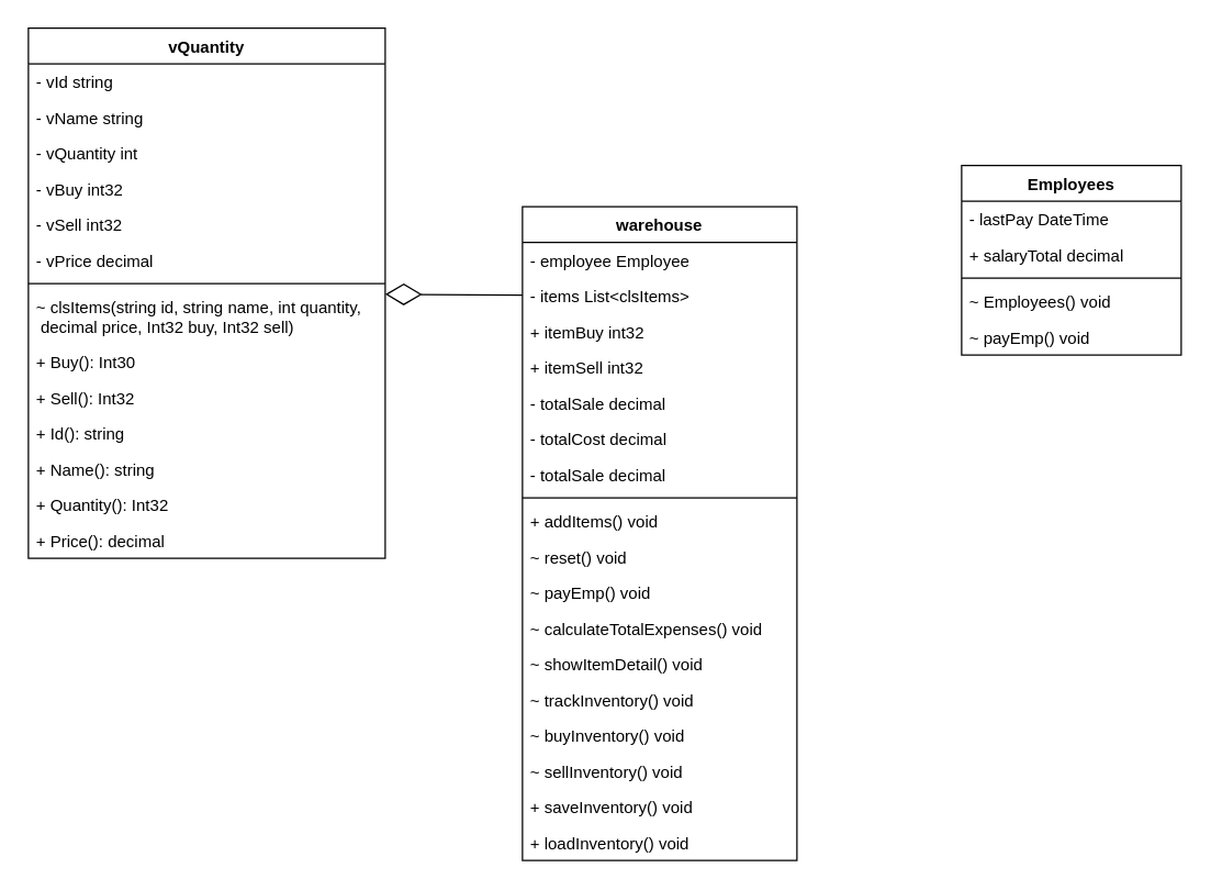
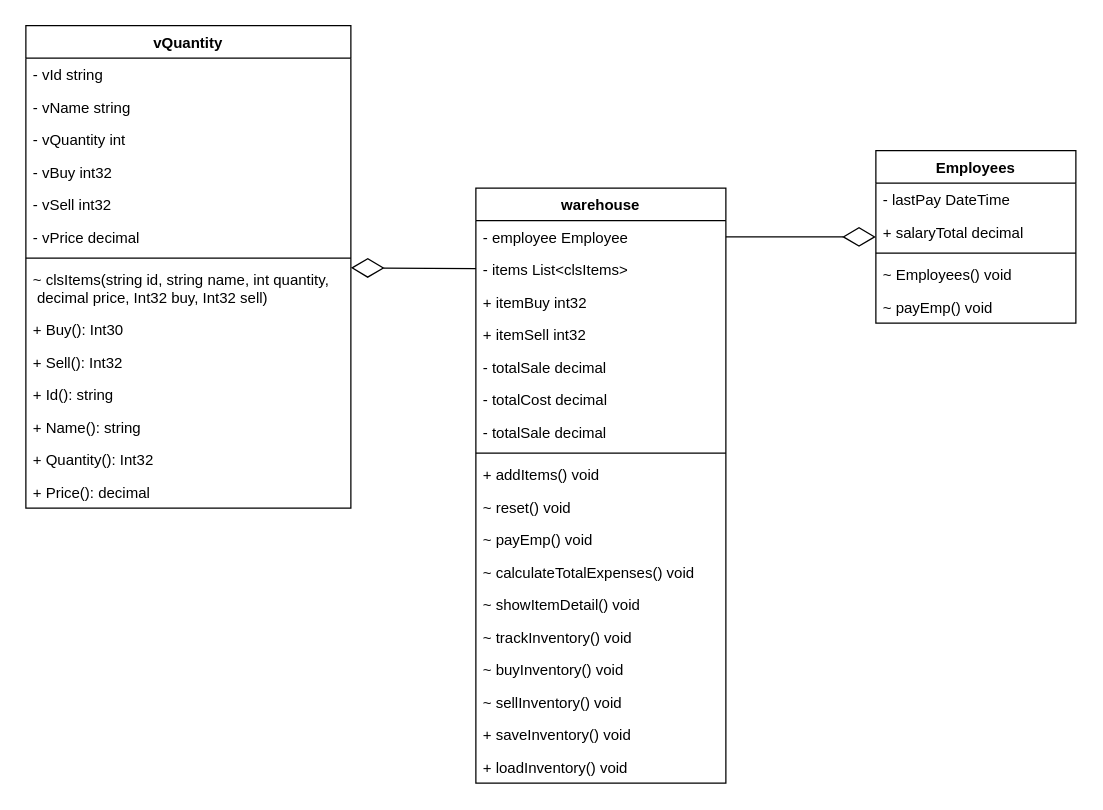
  <mxCell id="0" />
  <mxCell id="1" parent="0" />
  <mxCell id="2" value="warehouse" style="swimlane;fontStyle=1;align=center;verticalAlign=top;childLayout=stackLayout;horizontal=1;startSize=26;horizontalStack=0;resizeParent=1;resizeParentMax=0;resizeLast=0;collapsible=1;marginBottom=0;" parent="1" vertex="1"><mxGeometry x="380" y="150" width="200" height="476" as="geometry" /></mxCell>
  <mxCell id="3" value="- employee Employee" style="text;strokeColor=none;fillColor=none;align=left;verticalAlign=top;spacingLeft=4;spacingRight=4;overflow=hidden;rotatable=0;points=[[0,0.5],[1,0.5]];portConstraint=eastwest;" parent="2" vertex="1"><mxGeometry y="26" width="200" height="26" as="geometry" /></mxCell>
  <mxCell id="4" value="- items List&lt;clsItems&gt;" style="text;strokeColor=none;fillColor=none;align=left;verticalAlign=top;spacingLeft=4;spacingRight=4;overflow=hidden;rotatable=0;points=[[0,0.5],[1,0.5]];portConstraint=eastwest;" vertex="1" parent="2"><mxGeometry y="52" width="200" height="26" as="geometry" /></mxCell>
  <mxCell id="5" value="+ itemBuy int32" style="text;strokeColor=none;fillColor=none;align=left;verticalAlign=top;spacingLeft=4;spacingRight=4;overflow=hidden;rotatable=0;points=[[0,0.5],[1,0.5]];portConstraint=eastwest;" parent="2" vertex="1"><mxGeometry y="78" width="200" height="26" as="geometry" /></mxCell>
  <mxCell id="6" value="+ itemSell int32" style="text;strokeColor=none;fillColor=none;align=left;verticalAlign=top;spacingLeft=4;spacingRight=4;overflow=hidden;rotatable=0;points=[[0,0.5],[1,0.5]];portConstraint=eastwest;" parent="2" vertex="1"><mxGeometry y="104" width="200" height="26" as="geometry" /></mxCell>
  <mxCell id="7" value="- totalSale decimal" style="text;strokeColor=none;fillColor=none;align=left;verticalAlign=top;spacingLeft=4;spacingRight=4;overflow=hidden;rotatable=0;points=[[0,0.5],[1,0.5]];portConstraint=eastwest;" parent="2" vertex="1"><mxGeometry y="130" width="200" height="26" as="geometry" /></mxCell>
  <mxCell id="8" value="- totalCost decimal" style="text;strokeColor=none;fillColor=none;align=left;verticalAlign=top;spacingLeft=4;spacingRight=4;overflow=hidden;rotatable=0;points=[[0,0.5],[1,0.5]];portConstraint=eastwest;" parent="2" vertex="1"><mxGeometry y="156" width="200" height="26" as="geometry" /></mxCell>
  <mxCell id="9" value="- totalSale decimal" style="text;strokeColor=none;fillColor=none;align=left;verticalAlign=top;spacingLeft=4;spacingRight=4;overflow=hidden;rotatable=0;points=[[0,0.5],[1,0.5]];portConstraint=eastwest;" parent="2" vertex="1"><mxGeometry y="182" width="200" height="26" as="geometry" /></mxCell>
  <mxCell id="10" value="" style="line;strokeWidth=1;fillColor=none;align=left;verticalAlign=middle;spacingTop=-1;spacingLeft=3;spacingRight=3;rotatable=0;labelPosition=right;points=[];portConstraint=eastwest;strokeColor=inherit;" parent="2" vertex="1"><mxGeometry y="208" width="200" height="8" as="geometry" /></mxCell>
  <mxCell id="11" value="+ addItems() void" style="text;strokeColor=none;fillColor=none;align=left;verticalAlign=top;spacingLeft=4;spacingRight=4;overflow=hidden;rotatable=0;points=[[0,0.5],[1,0.5]];portConstraint=eastwest;" parent="2" vertex="1"><mxGeometry y="216" width="200" height="26" as="geometry" /></mxCell>
  <mxCell id="12" value="~ reset() void" style="text;strokeColor=none;fillColor=none;align=left;verticalAlign=top;spacingLeft=4;spacingRight=4;overflow=hidden;rotatable=0;points=[[0,0.5],[1,0.5]];portConstraint=eastwest;" vertex="1" parent="2"><mxGeometry y="242" width="200" height="26" as="geometry" /></mxCell>
  <mxCell id="13" value="~ payEmp() void" style="text;strokeColor=none;fillColor=none;align=left;verticalAlign=top;spacingLeft=4;spacingRight=4;overflow=hidden;rotatable=0;points=[[0,0.5],[1,0.5]];portConstraint=eastwest;" vertex="1" parent="2"><mxGeometry y="268" width="200" height="26" as="geometry" /></mxCell>
  <mxCell id="14" value="~ calculateTotalExpenses() void" style="text;strokeColor=none;fillColor=none;align=left;verticalAlign=top;spacingLeft=4;spacingRight=4;overflow=hidden;rotatable=0;points=[[0,0.5],[1,0.5]];portConstraint=eastwest;" vertex="1" parent="2"><mxGeometry y="294" width="200" height="26" as="geometry" /></mxCell>
  <mxCell id="15" value="~ showItemDetail() void" style="text;strokeColor=none;fillColor=none;align=left;verticalAlign=top;spacingLeft=4;spacingRight=4;overflow=hidden;rotatable=0;points=[[0,0.5],[1,0.5]];portConstraint=eastwest;" vertex="1" parent="2"><mxGeometry y="320" width="200" height="26" as="geometry" /></mxCell>
  <mxCell id="16" value="~ trackInventory() void" style="text;strokeColor=none;fillColor=none;align=left;verticalAlign=top;spacingLeft=4;spacingRight=4;overflow=hidden;rotatable=0;points=[[0,0.5],[1,0.5]];portConstraint=eastwest;" vertex="1" parent="2"><mxGeometry y="346" width="200" height="26" as="geometry" /></mxCell>
  <mxCell id="17" value="~ buyInventory() void" style="text;strokeColor=none;fillColor=none;align=left;verticalAlign=top;spacingLeft=4;spacingRight=4;overflow=hidden;rotatable=0;points=[[0,0.5],[1,0.5]];portConstraint=eastwest;" vertex="1" parent="2"><mxGeometry y="372" width="200" height="26" as="geometry" /></mxCell>
  <mxCell id="18" value="~ sellInventory() void" style="text;strokeColor=none;fillColor=none;align=left;verticalAlign=top;spacingLeft=4;spacingRight=4;overflow=hidden;rotatable=0;points=[[0,0.5],[1,0.5]];portConstraint=eastwest;" vertex="1" parent="2"><mxGeometry y="398" width="200" height="26" as="geometry" /></mxCell>
  <mxCell id="19" value="+ saveInventory() void" style="text;strokeColor=none;fillColor=none;align=left;verticalAlign=top;spacingLeft=4;spacingRight=4;overflow=hidden;rotatable=0;points=[[0,0.5],[1,0.5]];portConstraint=eastwest;" vertex="1" parent="2"><mxGeometry y="424" width="200" height="26" as="geometry" /></mxCell>
  <mxCell id="20" value="+ loadInventory() void" style="text;strokeColor=none;fillColor=none;align=left;verticalAlign=top;spacingLeft=4;spacingRight=4;overflow=hidden;rotatable=0;points=[[0,0.5],[1,0.5]];portConstraint=eastwest;" vertex="1" parent="2"><mxGeometry y="450" width="200" height="26" as="geometry" /></mxCell>
  <mxCell id="21" value="Employees" style="swimlane;fontStyle=1;align=center;verticalAlign=top;childLayout=stackLayout;horizontal=1;startSize=26;horizontalStack=0;resizeParent=1;resizeParentMax=0;resizeLast=0;collapsible=1;marginBottom=0;" vertex="1" parent="1"><mxGeometry x="700" y="120" width="160" height="138" as="geometry" /></mxCell>
  <mxCell id="22" value="- lastPay DateTime" style="text;strokeColor=none;fillColor=none;align=left;verticalAlign=top;spacingLeft=4;spacingRight=4;overflow=hidden;rotatable=0;points=[[0,0.5],[1,0.5]];portConstraint=eastwest;" vertex="1" parent="21"><mxGeometry y="26" width="160" height="26" as="geometry" /></mxCell>
  <mxCell id="23" value="+ salaryTotal decimal" style="text;strokeColor=none;fillColor=none;align=left;verticalAlign=top;spacingLeft=4;spacingRight=4;overflow=hidden;rotatable=0;points=[[0,0.5],[1,0.5]];portConstraint=eastwest;" vertex="1" parent="21"><mxGeometry y="52" width="160" height="26" as="geometry" /></mxCell>
  <mxCell id="24" value="" style="line;strokeWidth=1;fillColor=none;align=left;verticalAlign=middle;spacingTop=-1;spacingLeft=3;spacingRight=3;rotatable=0;labelPosition=right;points=[];portConstraint=eastwest;strokeColor=inherit;" vertex="1" parent="21"><mxGeometry y="78" width="160" height="8" as="geometry" /></mxCell>
  <mxCell id="25" value="~ Employees() void" style="text;strokeColor=none;fillColor=none;align=left;verticalAlign=top;spacingLeft=4;spacingRight=4;overflow=hidden;rotatable=0;points=[[0,0.5],[1,0.5]];portConstraint=eastwest;" vertex="1" parent="21"><mxGeometry y="86" width="160" height="26" as="geometry" /></mxCell>
  <mxCell id="26" value="~ payEmp() void" style="text;strokeColor=none;fillColor=none;align=left;verticalAlign=top;spacingLeft=4;spacingRight=4;overflow=hidden;rotatable=0;points=[[0,0.5],[1,0.5]];portConstraint=eastwest;" vertex="1" parent="21"><mxGeometry y="112" width="160" height="26" as="geometry" /></mxCell>
+ <mxCell id="27" value="" style="endArrow=diamondThin;endFill=0;endSize=24;html=1;rounded=0;" edge="1" parent="1" source="3" target="21"><mxGeometry width="160" relative="1" as="geometry"><mxPoint x="610" y="130" as="sourcePoint" /><mxPoint x="770" y="130" as="targetPoint" /></mxGeometry></mxCell>
  <mxCell id="28" value="vQuantity" style="swimlane;fontStyle=1;align=center;verticalAlign=top;childLayout=stackLayout;horizontal=1;startSize=26;horizontalStack=0;resizeParent=1;resizeParentMax=0;resizeLast=0;collapsible=1;marginBottom=0;" vertex="1" parent="1"><mxGeometry x="20" y="20" width="260" height="386" as="geometry" /></mxCell>
  <mxCell id="29" value="- vId string" style="text;strokeColor=none;fillColor=none;align=left;verticalAlign=top;spacingLeft=4;spacingRight=4;overflow=hidden;rotatable=0;points=[[0,0.5],[1,0.5]];portConstraint=eastwest;" vertex="1" parent="28"><mxGeometry y="26" width="260" height="26" as="geometry" /></mxCell>
  <mxCell id="30" value="- vName string" style="text;strokeColor=none;fillColor=none;align=left;verticalAlign=top;spacingLeft=4;spacingRight=4;overflow=hidden;rotatable=0;points=[[0,0.5],[1,0.5]];portConstraint=eastwest;" vertex="1" parent="28"><mxGeometry y="52" width="260" height="26" as="geometry" /></mxCell>
  <mxCell id="31" value="- vQuantity int" style="text;strokeColor=none;fillColor=none;align=left;verticalAlign=top;spacingLeft=4;spacingRight=4;overflow=hidden;rotatable=0;points=[[0,0.5],[1,0.5]];portConstraint=eastwest;" vertex="1" parent="28"><mxGeometry y="78" width="260" height="26" as="geometry" /></mxCell>
  <mxCell id="32" value="- vBuy int32" style="text;strokeColor=none;fillColor=none;align=left;verticalAlign=top;spacingLeft=4;spacingRight=4;overflow=hidden;rotatable=0;points=[[0,0.5],[1,0.5]];portConstraint=eastwest;" vertex="1" parent="28"><mxGeometry y="104" width="260" height="26" as="geometry" /></mxCell>
  <mxCell id="33" value="- vSell int32" style="text;strokeColor=none;fillColor=none;align=left;verticalAlign=top;spacingLeft=4;spacingRight=4;overflow=hidden;rotatable=0;points=[[0,0.5],[1,0.5]];portConstraint=eastwest;" vertex="1" parent="28"><mxGeometry y="130" width="260" height="26" as="geometry" /></mxCell>
  <mxCell id="34" value="- vPrice decimal" style="text;strokeColor=none;fillColor=none;align=left;verticalAlign=top;spacingLeft=4;spacingRight=4;overflow=hidden;rotatable=0;points=[[0,0.5],[1,0.5]];portConstraint=eastwest;" vertex="1" parent="28"><mxGeometry y="156" width="260" height="26" as="geometry" /></mxCell>
  <mxCell id="35" value="" style="line;strokeWidth=1;fillColor=none;align=left;verticalAlign=middle;spacingTop=-1;spacingLeft=3;spacingRight=3;rotatable=0;labelPosition=right;points=[];portConstraint=eastwest;strokeColor=inherit;" vertex="1" parent="28"><mxGeometry y="182" width="260" height="8" as="geometry" /></mxCell>
  <mxCell id="36" value="~ clsItems(string id, string name, int quantity,&#10; decimal price, Int32 buy, Int32 sell)" style="text;strokeColor=none;fillColor=none;align=left;verticalAlign=top;spacingLeft=4;spacingRight=4;overflow=hidden;rotatable=0;points=[[0,0.5],[1,0.5]];portConstraint=eastwest;" vertex="1" parent="28"><mxGeometry y="190" width="260" height="40" as="geometry" /></mxCell>
  <mxCell id="37" value="+ Buy(): Int30 " style="text;strokeColor=none;fillColor=none;align=left;verticalAlign=top;spacingLeft=4;spacingRight=4;overflow=hidden;rotatable=0;points=[[0,0.5],[1,0.5]];portConstraint=eastwest;" vertex="1" parent="28"><mxGeometry y="230" width="260" height="26" as="geometry" /></mxCell>
  <mxCell id="38" value="+ Sell(): Int32 " style="text;strokeColor=none;fillColor=none;align=left;verticalAlign=top;spacingLeft=4;spacingRight=4;overflow=hidden;rotatable=0;points=[[0,0.5],[1,0.5]];portConstraint=eastwest;" vertex="1" parent="28"><mxGeometry y="256" width="260" height="26" as="geometry" /></mxCell>
  <mxCell id="39" value="+ Id(): string" style="text;strokeColor=none;fillColor=none;align=left;verticalAlign=top;spacingLeft=4;spacingRight=4;overflow=hidden;rotatable=0;points=[[0,0.5],[1,0.5]];portConstraint=eastwest;" vertex="1" parent="28"><mxGeometry y="282" width="260" height="26" as="geometry" /></mxCell>
  <mxCell id="40" value="+ Name(): string" style="text;strokeColor=none;fillColor=none;align=left;verticalAlign=top;spacingLeft=4;spacingRight=4;overflow=hidden;rotatable=0;points=[[0,0.5],[1,0.5]];portConstraint=eastwest;" vertex="1" parent="28"><mxGeometry y="308" width="260" height="26" as="geometry" /></mxCell>
  <mxCell id="41" value="+ Quantity(): Int32" style="text;strokeColor=none;fillColor=none;align=left;verticalAlign=top;spacingLeft=4;spacingRight=4;overflow=hidden;rotatable=0;points=[[0,0.5],[1,0.5]];portConstraint=eastwest;" vertex="1" parent="28"><mxGeometry y="334" width="260" height="26" as="geometry" /></mxCell>
  <mxCell id="42" value="+ Price(): decimal" style="text;strokeColor=none;fillColor=none;align=left;verticalAlign=top;spacingLeft=4;spacingRight=4;overflow=hidden;rotatable=0;points=[[0,0.5],[1,0.5]];portConstraint=eastwest;" vertex="1" parent="28"><mxGeometry y="360" width="260" height="26" as="geometry" /></mxCell>
  <mxCell id="43" value="" style="endArrow=diamondThin;endFill=0;endSize=24;html=1;rounded=0;" edge="1" parent="1" source="4" target="28"><mxGeometry width="160" relative="1" as="geometry"><mxPoint x="310" y="330" as="sourcePoint" /><mxPoint x="470" y="330" as="targetPoint" /></mxGeometry></mxCell>
